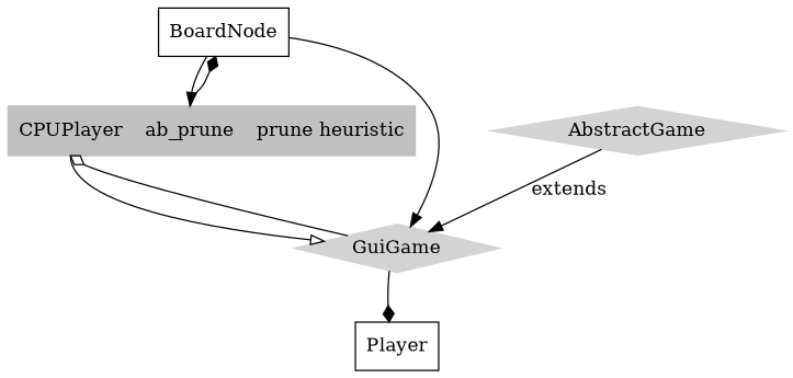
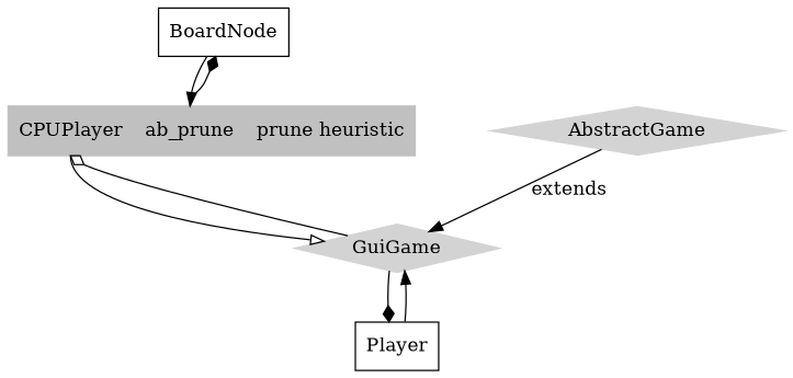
  digraph {
    node [shape=box style=filled]
    BoardNode [style=""]
    n2 [color=grey label="<f0> CPUPlayer| <f1> ab_prune|prune heuristic" shape=record]
    GuiGame [color=lightgrey shape=diamond]
    Player [style=""]
    AbstractGame [color=lightgrey shape=diamond]
    BoardNode -> n2 [arrowhead=normal headport=f1]
    n2 -> BoardNode [arrowhead=diamond tailport=f1]
    n2 -> GuiGame [arrowhead=onormal tailport=f0]
    GuiGame -> n2 [arrowhead=odiamond headport=f0]
    GuiGame -> Player [arrowhead=diamond]
-   BoardNode -> GuiGame
+   Player -> GuiGame
    AbstractGame -> GuiGame [label=extends]
  }
